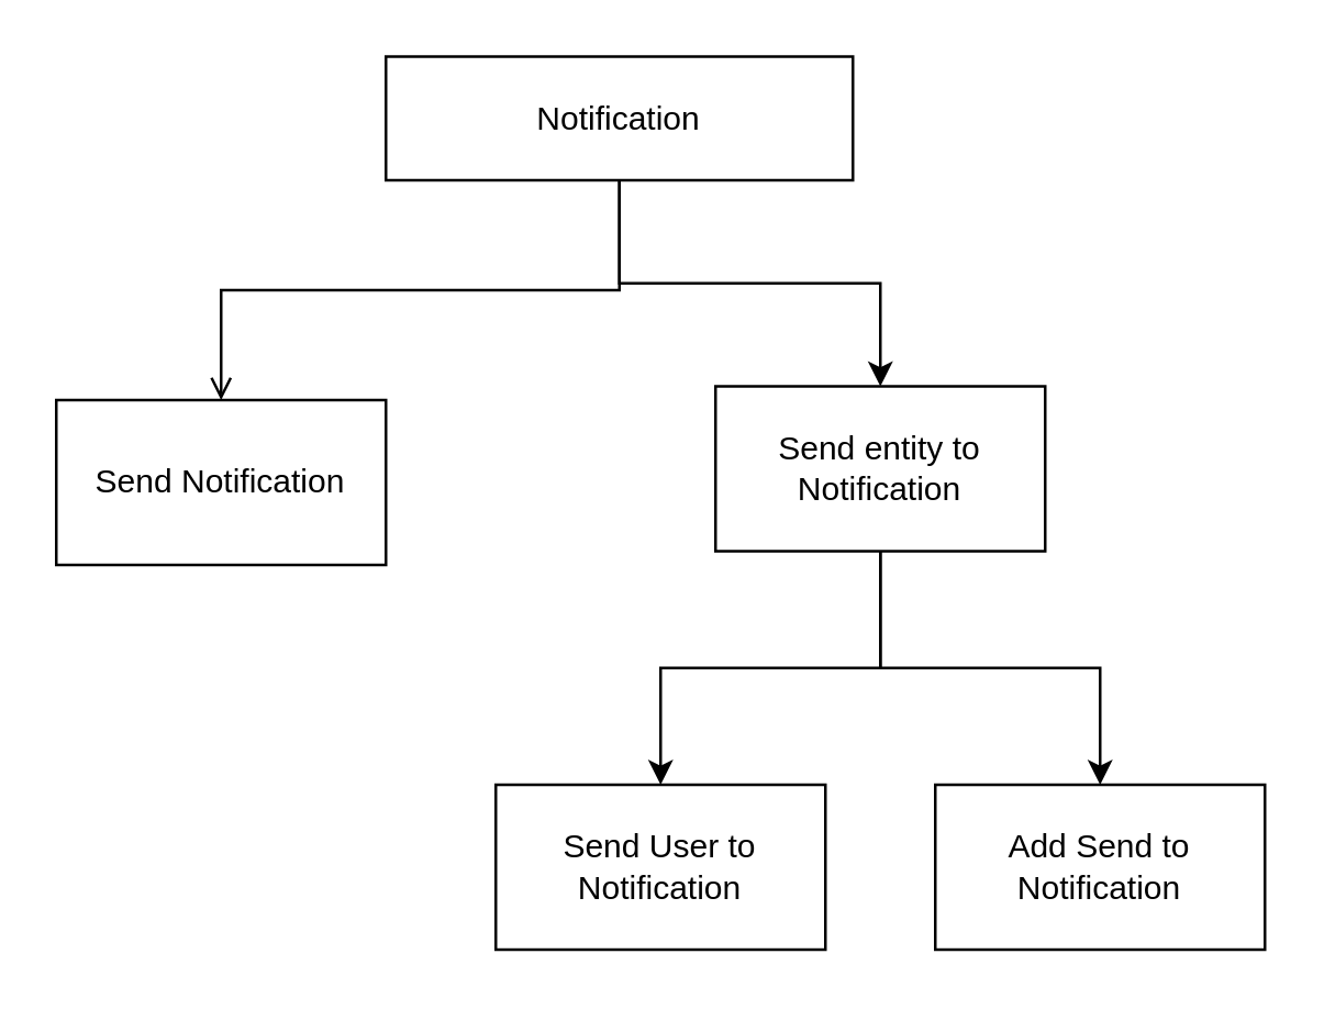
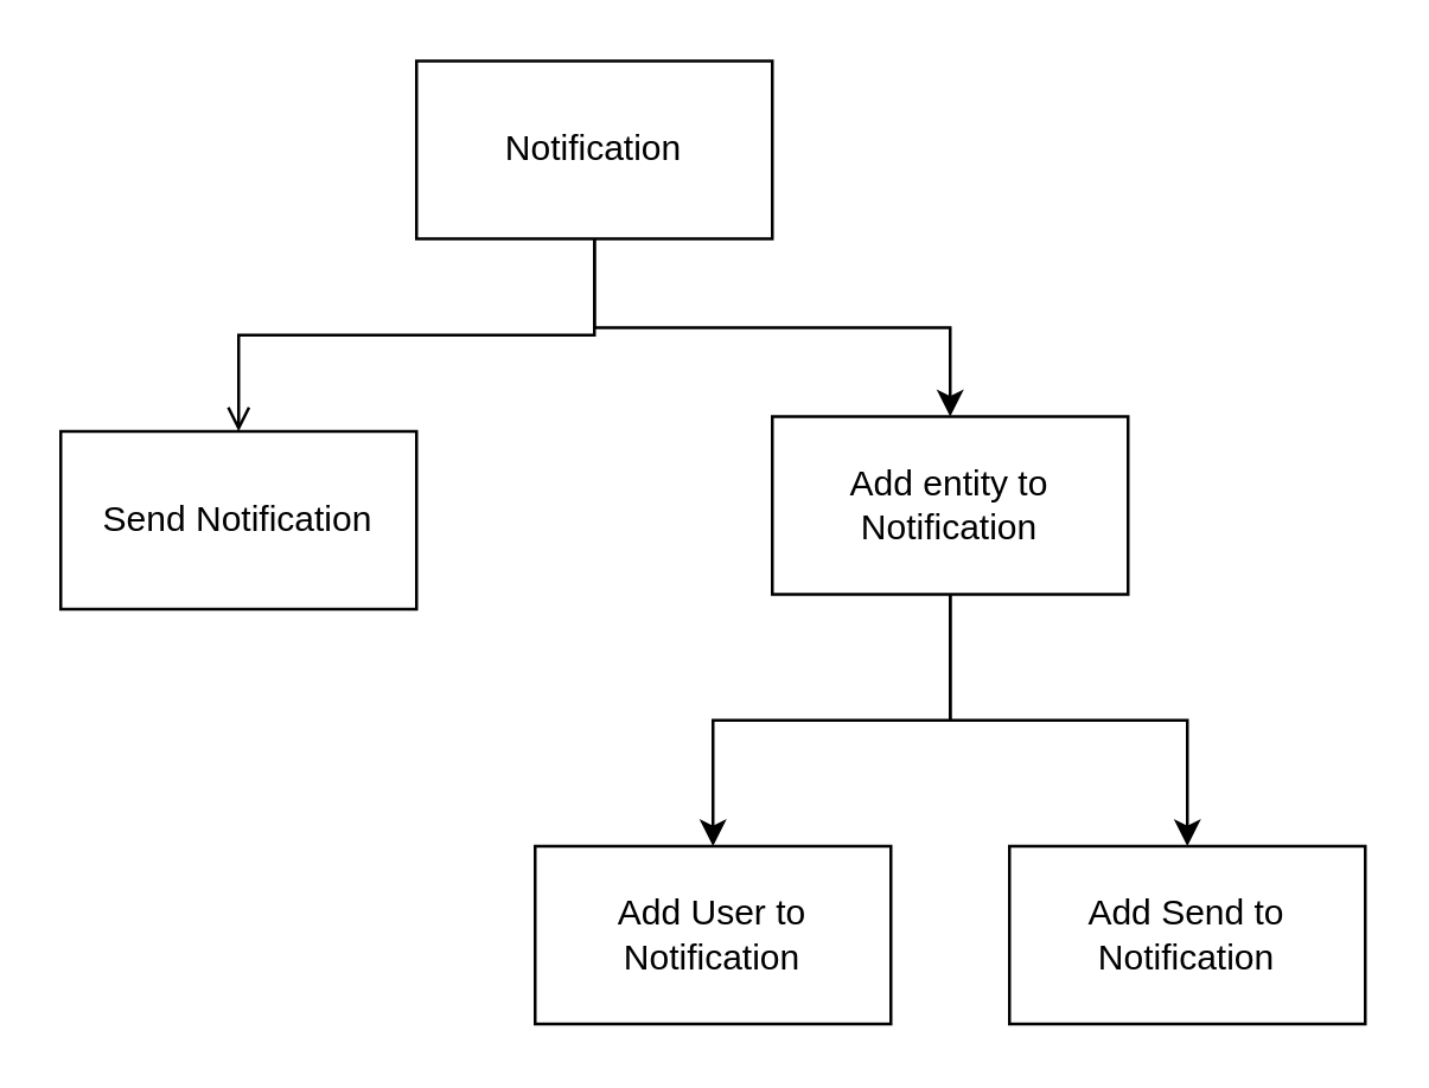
  <mxCell id="0" />
  <mxCell id="1" parent="0" />
  <mxCell id="2" style="edgeStyle=orthogonalEdgeStyle;rounded=0;orthogonalLoop=1;jettySize=auto;html=1;entryX=0.5;entryY=0;entryDx=0;entryDy=0;endArrow=open;" edge="1" parent="1" source="4" target="5"><mxGeometry relative="1" as="geometry" /></mxCell>
  <mxCell id="3" style="edgeStyle=orthogonalEdgeStyle;rounded=0;orthogonalLoop=1;jettySize=auto;html=1;entryX=0.5;entryY=0;entryDx=0;entryDy=0;" edge="1" parent="1" source="4" target="8"><mxGeometry relative="1" as="geometry" /></mxCell>
- <mxCell id="4" value="Notification" style="rounded=0;whiteSpace=wrap;html=1;" vertex="1" parent="1"><mxGeometry x="140" y="20" width="170" height="45" as="geometry" /></mxCell>
+ <mxCell id="4" value="Notification" style="rounded=0;whiteSpace=wrap;html=1;" vertex="1" parent="1"><mxGeometry x="140" y="20" width="120" height="60" as="geometry" /></mxCell>
  <mxCell id="5" value="Send Notification" style="rounded=0;whiteSpace=wrap;html=1;" vertex="1" parent="1"><mxGeometry x="20" y="145" width="120" height="60" as="geometry" /></mxCell>
  <mxCell id="6" style="edgeStyle=orthogonalEdgeStyle;rounded=0;orthogonalLoop=1;jettySize=auto;html=1;entryX=0.5;entryY=0;entryDx=0;entryDy=0;" edge="1" parent="1" source="8" target="9"><mxGeometry relative="1" as="geometry" /></mxCell>
  <mxCell id="7" style="edgeStyle=orthogonalEdgeStyle;rounded=0;orthogonalLoop=1;jettySize=auto;html=1;entryX=0.5;entryY=0;entryDx=0;entryDy=0;" edge="1" parent="1" source="8" target="10"><mxGeometry relative="1" as="geometry" /></mxCell>
- <mxCell id="8" value="Send entity to Notification" style="rounded=0;whiteSpace=wrap;html=1;" vertex="1" parent="1"><mxGeometry x="260" y="140" width="120" height="60" as="geometry" /></mxCell>
- <mxCell id="9" value="Send User to Notification" style="rounded=0;whiteSpace=wrap;html=1;" vertex="1" parent="1"><mxGeometry x="180" y="285" width="120" height="60" as="geometry" /></mxCell>
+ <mxCell id="8" value="Add entity to Notification" style="rounded=0;whiteSpace=wrap;html=1;" vertex="1" parent="1"><mxGeometry x="260" y="140" width="120" height="60" as="geometry" /></mxCell>
+ <mxCell id="9" value="Add User to Notification" style="rounded=0;whiteSpace=wrap;html=1;" vertex="1" parent="1"><mxGeometry x="180" y="285" width="120" height="60" as="geometry" /></mxCell>
  <mxCell id="10" value="Add Send to Notification" style="rounded=0;whiteSpace=wrap;html=1;" vertex="1" parent="1"><mxGeometry x="340" y="285" width="120" height="60" as="geometry" /></mxCell>
